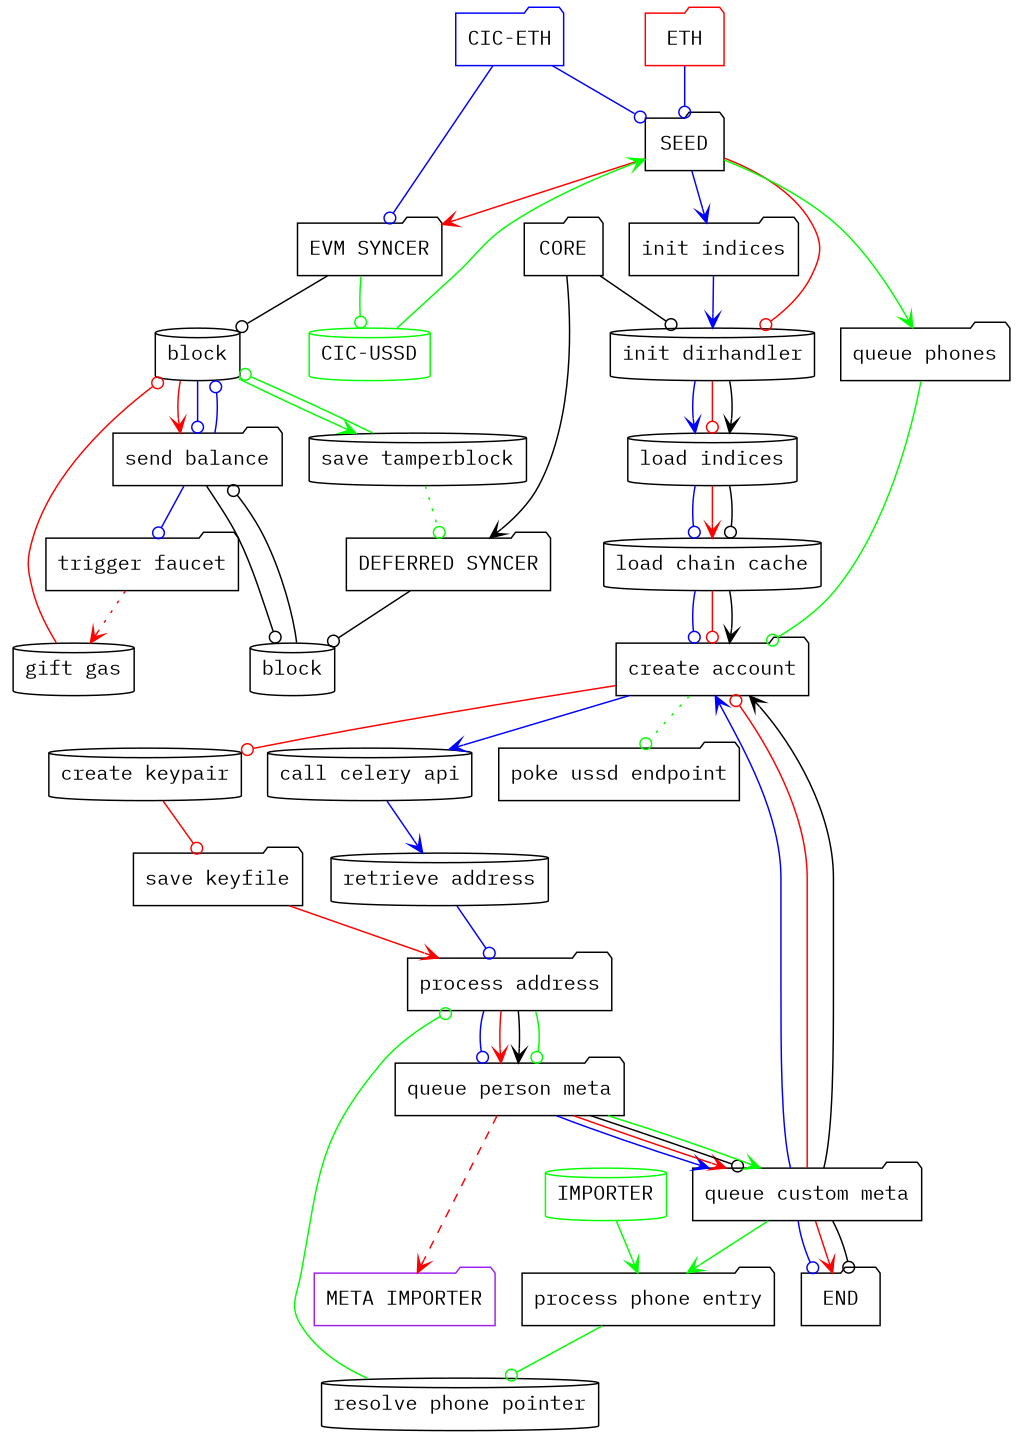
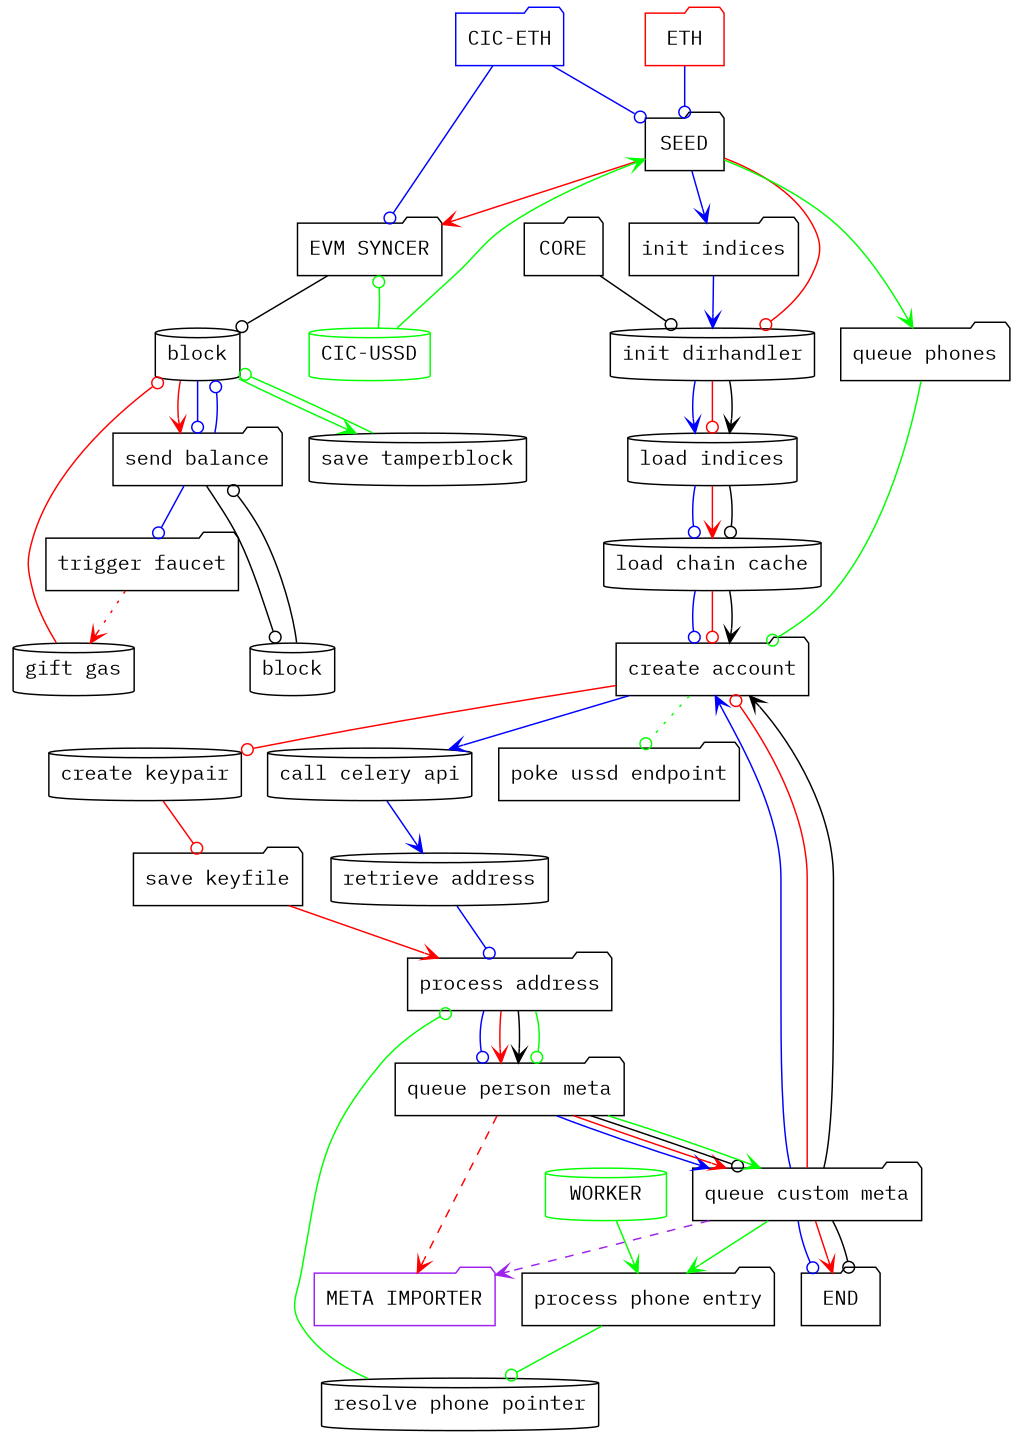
  digraph {
    fontname="IBM Plex Mono"
    node [fontname="IBM Plex Mono" shape=folder]
    edge [arrowhead=odot color=blue fontname="IBM Plex Mono"]
    ETH [color=red]
    SEED
    n3 [label="EVM SYNCER"]
    n4 [label="init dirhandler" shape=cylinder]
    n5 [label="queue phones"]
    n6 [label="init indices"]
    block [shape=cylinder]
    n8 [color=blue label="CIC-ETH"]
    n9 [color=green label="CIC-USSD" shape=cylinder]
    n10 [label="load indices" shape=cylinder]
    CORE
-   n12 [label="DEFERRED SYNCER"]
    n13 [label=block shape=cylinder]
    n14 [color=purple label="META IMPORTER"]
    n15 [label="create account"]
    n16 [label="create keypair" shape=cylinder]
    n17 [label="call celery api" shape=cylinder]
    n18 [label="poke ussd endpoint"]
-   n19 [color=green label=IMPORTER shape=cylinder]
+   n19 [color=green label=WORKER shape=cylinder]
    n20 [label="process phone entry"]
    n21 [label="load chain cache" shape=cylinder]
    n22 [label="save keyfile"]
    n23 [label="retrieve address" shape=cylinder]
    n24 [label="process address"]
    n25 [label="queue person meta"]
    n26 [label="queue custom meta"]
    n27 [label=END]
    n28 [label="resolve phone pointer" shape=cylinder]
    n29 [label="send balance"]
    n30 [label="save tamperblock" shape=cylinder]
    n31 [label="trigger faucet"]
    n32 [label="gift gas" shape=cylinder]
    ETH -> SEED
    SEED -> n3 [arrowhead=vee color=red]
    SEED -> n4 [color=red]
    SEED -> n5 [arrowhead=vee color=green]
    SEED -> n6 [arrowhead=vee]
    n3 -> block [color=""]
    n4 -> n10 [arrowhead=vee]
    n4 -> n10 [color=red]
    n4 -> n10 [arrowhead=vee color=black]
    n5 -> n15 [color=green]
    n6 -> n4 [arrowhead=vee]
    block -> n29 [arrowhead=vee color=red]
    block -> n29
    block -> n30 [arrowhead=vee color=green]
    n8 -> SEED
    n8 -> n3
    n9 -> SEED [arrowhead=vee color=green]
-   n3 -> n9 [color=green]
+   n9 -> n3 [color=green]
    n10 -> n21
    n10 -> n21 [arrowhead=vee color=red]
    n10 -> n21 [color=black]
    CORE -> n4 [color=""]
-   CORE -> n12 [arrowhead=vee color=""]
-   n12 -> n13 [color=""]
    n13 -> n29 [color=""]
    n15 -> n16 [color=red]
    n15 -> n17 [arrowhead=vee]
    n15 -> n18 [color=green style=dotted]
    n16 -> n22 [color=red]
    n17 -> n23 [arrowhead=vee]
    n19 -> n20 [arrowhead=vee color=green]
    n20 -> n28 [color=green]
    n21 -> n15
    n21 -> n15 [color=red]
    n21 -> n15 [arrowhead=vee color=black]
    n22 -> n24 [arrowhead=vee color=red]
    n23 -> n24
    n24 -> n25
    n24 -> n25 [arrowhead=vee color=red]
    n24 -> n25 [arrowhead=vee color=black]
    n24 -> n25 [color=green]
    n25 -> n14 [arrowhead=vee color=red style=dashed]
    n25 -> n26 [arrowhead=vee]
    n25 -> n26 [arrowhead=vee color=red]
    n25 -> n26 [color=black]
    n25 -> n26 [arrowhead=vee color=green]
+   n26 -> n14 [arrowhead=vee color=purple style=dashed]
    n26 -> n15 [arrowhead=vee]
    n26 -> n15 [color=red]
    n26 -> n15 [arrowhead=vee color=black]
    n26 -> n20 [arrowhead=vee color=green]
    n26 -> n27
    n26 -> n27 [arrowhead=vee color=red]
    n26 -> n27 [color=black]
    n28 -> n24 [color=green]
    n29 -> block
    n29 -> n13 [color=""]
    n29 -> n31
    n30 -> block [color=green]
-   n30 -> n12 [color=green style=dotted]
    n31 -> n32 [arrowhead=vee color=red style=dotted]
    n32 -> block [color=red]
  }
